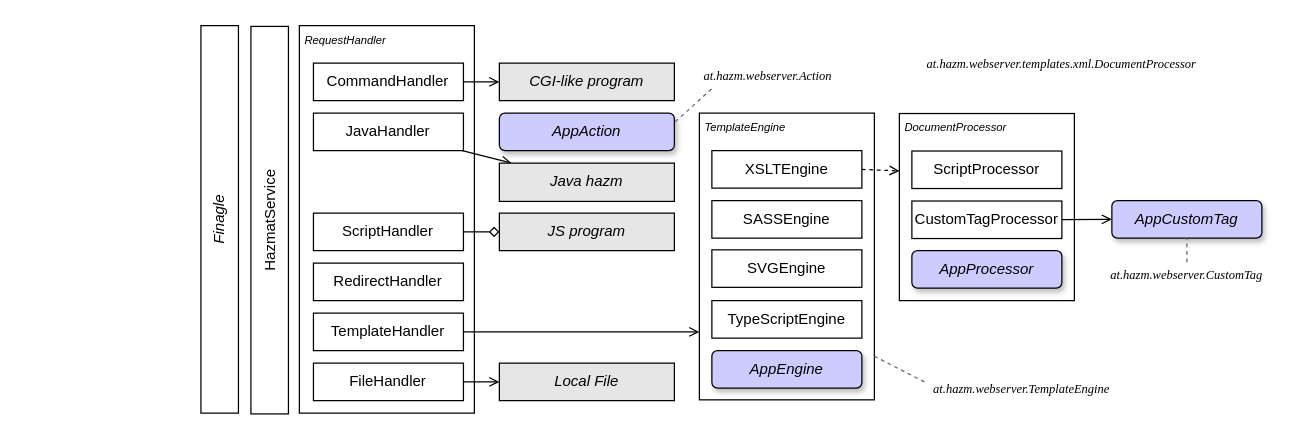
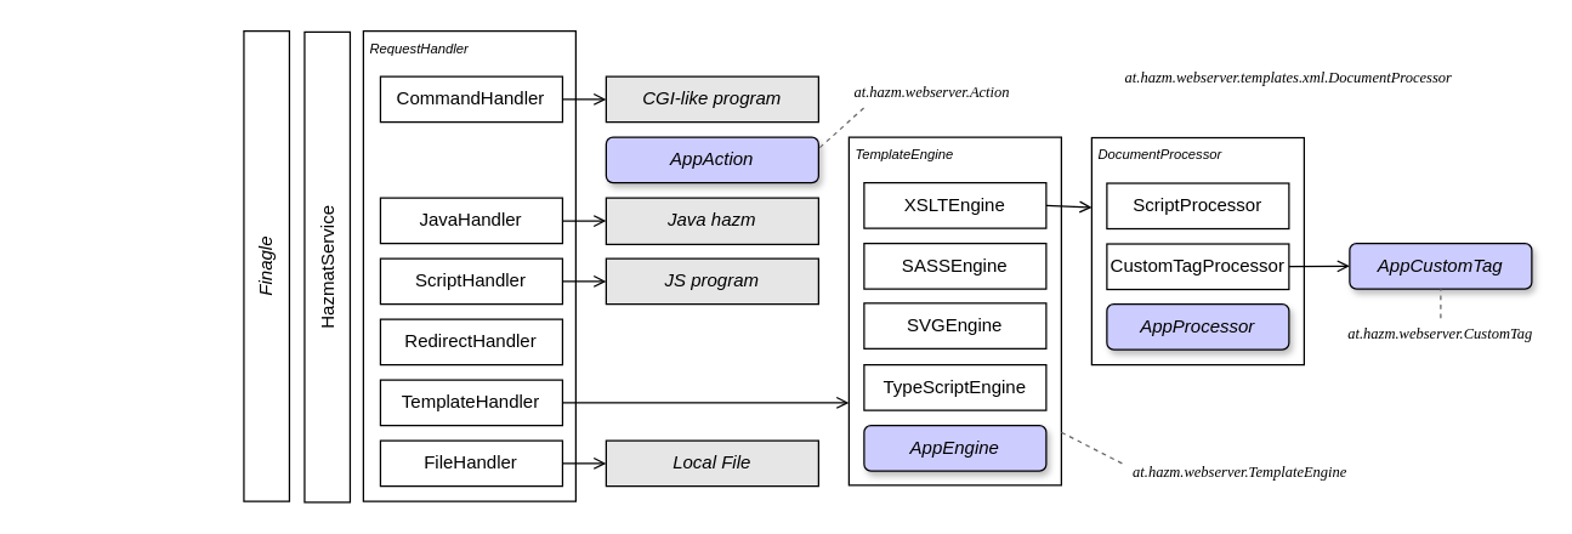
  <mxCell id="0" />
  <mxCell id="1" parent="0" />
  <mxCell id="2" value="Finagle" style="rounded=0;whiteSpace=wrap;html=1;fontStyle=2;rotation=-90;" vertex="1" parent="1"><mxGeometry x="20.25" y="160" width="310" height="30" as="geometry" /></mxCell>
  <mxCell id="3" value="HazmatService" style="rounded=0;whiteSpace=wrap;html=1;rotation=-90;" vertex="1" parent="1"><mxGeometry x="60.25" y="160.63" width="310" height="30" as="geometry" /></mxCell>
  <mxCell id="4" value="&amp;nbsp;RequestHandler" style="rounded=0;whiteSpace=wrap;html=1;fontStyle=2;fontSize=9;verticalAlign=top;align=left;rotation=0;strokeColor=#000000;" vertex="1" parent="1"><mxGeometry x="239" y="20" width="140" height="310" as="geometry" /></mxCell>
  <mxCell id="5" style="edgeStyle=none;rounded=0;orthogonalLoop=1;jettySize=auto;html=1;entryX=0;entryY=0.5;entryDx=0;entryDy=0;fontSize=12;endArrow=open;endFill=0;" edge="1" parent="1" source="6" target="16"><mxGeometry relative="1" as="geometry" /></mxCell>
  <mxCell id="6" value="CommandHandler" style="rounded=0;whiteSpace=wrap;html=1;fontSize=12;" vertex="1" parent="1"><mxGeometry x="250.25" y="50" width="120" height="30" as="geometry" /></mxCell>
  <mxCell id="7" style="edgeStyle=none;rounded=0;orthogonalLoop=1;jettySize=auto;html=1;entryX=0;entryY=0.5;entryDx=0;entryDy=0;fontSize=12;endArrow=open;endFill=0;" edge="1" parent="1" source="8" target="18"><mxGeometry relative="1" as="geometry" /></mxCell>
  <mxCell id="8" value="FileHandler" style="rounded=0;whiteSpace=wrap;html=1;fontSize=12;" vertex="1" parent="1"><mxGeometry x="250.25" y="290" width="120" height="30" as="geometry" /></mxCell>
  <mxCell id="9" value="RedirectHandler" style="rounded=0;whiteSpace=wrap;html=1;fontSize=12;" vertex="1" parent="1"><mxGeometry x="250.25" y="210" width="120" height="30" as="geometry" /></mxCell>
- <mxCell id="10" style="edgeStyle=none;rounded=0;orthogonalLoop=1;jettySize=auto;html=1;entryX=0;entryY=0.5;entryDx=0;entryDy=0;fontSize=12;endArrow=diamond;endFill=0;exitX=1;exitY=0.5;exitDx=0;exitDy=0;" edge="1" parent="1" source="13" target="17"><mxGeometry relative="1" as="geometry" /></mxCell>
+ <mxCell id="10" style="edgeStyle=none;rounded=0;orthogonalLoop=1;jettySize=auto;html=1;entryX=0;entryY=0.5;entryDx=0;entryDy=0;fontSize=12;endArrow=open;endFill=0;exitX=1;exitY=0.5;exitDx=0;exitDy=0;" edge="1" parent="1" source="13" target="17"><mxGeometry relative="1" as="geometry" /></mxCell>
  <mxCell id="11" style="edgeStyle=none;rounded=0;orthogonalLoop=1;jettySize=auto;html=1;fontSize=12;endArrow=open;endFill=0;" edge="1" parent="1" source="12" target="19"><mxGeometry relative="1" as="geometry" /></mxCell>
- <mxCell id="12" value="JavaHandler" style="rounded=0;whiteSpace=wrap;html=1;fontSize=12;" vertex="1" parent="1"><mxGeometry x="250.25" y="90" width="120" height="30" as="geometry" /></mxCell>
+ <mxCell id="12" value="JavaHandler" style="rounded=0;whiteSpace=wrap;html=1;fontSize=12;" vertex="1" parent="1"><mxGeometry x="250.25" y="130" width="120" height="30" as="geometry" /></mxCell>
  <mxCell id="13" value="ScriptHandler" style="rounded=0;whiteSpace=wrap;html=1;fontSize=12;" vertex="1" parent="1"><mxGeometry x="250.25" y="170" width="120" height="30" as="geometry" /></mxCell>
  <mxCell id="14" style="edgeStyle=none;rounded=0;orthogonalLoop=1;jettySize=auto;html=1;fontSize=12;endArrow=open;endFill=0;" edge="1" parent="1" source="15"><mxGeometry relative="1" as="geometry"><mxPoint x="559" y="265" as="targetPoint" /></mxGeometry></mxCell>
  <mxCell id="15" value="TemplateHandler" style="rounded=0;whiteSpace=wrap;html=1;fontSize=12;" vertex="1" parent="1"><mxGeometry x="250.25" y="250" width="120" height="30" as="geometry" /></mxCell>
  <mxCell id="16" value="CGI-like program" style="rounded=0;whiteSpace=wrap;html=1;fontSize=12;fontStyle=2;fillColor=#E6E6E6;" vertex="1" parent="1"><mxGeometry x="399" y="50" width="140" height="30" as="geometry" /></mxCell>
  <mxCell id="17" value="JS program" style="rounded=0;whiteSpace=wrap;html=1;fontSize=12;fontStyle=2;fillColor=#E6E6E6;" vertex="1" parent="1"><mxGeometry x="399" y="170" width="140" height="30" as="geometry" /></mxCell>
  <mxCell id="18" value="Local File" style="rounded=0;whiteSpace=wrap;html=1;fontSize=12;fontStyle=2;fillColor=#E6E6E6;" vertex="1" parent="1"><mxGeometry x="399" y="290" width="140" height="30" as="geometry" /></mxCell>
  <mxCell id="19" value="Java hazm" style="rounded=0;whiteSpace=wrap;html=1;fontSize=12;fontStyle=2;fillColor=#E6E6E6;" vertex="1" parent="1"><mxGeometry x="399" y="130" width="140" height="30.63" as="geometry" /></mxCell>
  <mxCell id="20" value="&amp;nbsp;TemplateEngine" style="rounded=0;whiteSpace=wrap;html=1;fontStyle=2;fontSize=9;verticalAlign=top;align=left;rotation=0;strokeColor=#000000;" vertex="1" parent="1"><mxGeometry x="559" y="90" width="140" height="229.37" as="geometry" /></mxCell>
- <mxCell id="21" style="edgeStyle=none;rounded=0;orthogonalLoop=1;jettySize=auto;html=1;fontSize=12;endArrow=open;endFill=0;exitX=1;exitY=0.5;exitDx=0;exitDy=0;entryX=0.001;entryY=0.307;entryDx=0;entryDy=0;entryPerimeter=0;dashed=1;" edge="1" parent="1" source="22" target="26"><mxGeometry relative="1" as="geometry"><mxPoint x="709" y="145" as="targetPoint" /></mxGeometry></mxCell>
+ <mxCell id="21" style="edgeStyle=none;rounded=0;orthogonalLoop=1;jettySize=auto;html=1;fontSize=12;endArrow=open;endFill=0;exitX=1;exitY=0.5;exitDx=0;exitDy=0;entryX=0.001;entryY=0.307;entryDx=0;entryDy=0;entryPerimeter=0;" edge="1" parent="1" source="22" target="26"><mxGeometry relative="1" as="geometry"><mxPoint x="709" y="145" as="targetPoint" /></mxGeometry></mxCell>
  <mxCell id="22" value="XSLTEngine" style="rounded=0;whiteSpace=wrap;html=1;fontSize=12;" vertex="1" parent="1"><mxGeometry x="569" y="120" width="120" height="30" as="geometry" /></mxCell>
  <mxCell id="23" value="SASSEngine" style="rounded=0;whiteSpace=wrap;html=1;fontSize=12;" vertex="1" parent="1"><mxGeometry x="569" y="160" width="120" height="30" as="geometry" /></mxCell>
  <mxCell id="24" value="SVGEngine" style="rounded=0;whiteSpace=wrap;html=1;fontSize=12;" vertex="1" parent="1"><mxGeometry x="569" y="199.37" width="120" height="30" as="geometry" /></mxCell>
  <mxCell id="25" value="TypeScriptEngine" style="rounded=0;whiteSpace=wrap;html=1;fontSize=12;" vertex="1" parent="1"><mxGeometry x="569" y="240" width="120" height="30" as="geometry" /></mxCell>
  <mxCell id="26" value="&amp;nbsp;DocumentProcessor" style="rounded=0;whiteSpace=wrap;html=1;fontStyle=2;fontSize=9;verticalAlign=top;align=left;rotation=0;strokeColor=#000000;" vertex="1" parent="1"><mxGeometry x="719" y="90.32" width="140" height="149.68" as="geometry" /></mxCell>
  <mxCell id="27" value="ScriptProcessor" style="rounded=0;whiteSpace=wrap;html=1;fontSize=12;" vertex="1" parent="1"><mxGeometry x="729" y="120.32" width="120" height="30" as="geometry" /></mxCell>
  <mxCell id="28" style="edgeStyle=none;rounded=0;orthogonalLoop=1;jettySize=auto;html=1;entryX=0;entryY=0.5;entryDx=0;entryDy=0;fontFamily=Times New Roman;fontSize=10;endArrow=open;endFill=0;strokeColor=#000000;" edge="1" parent="1" source="29" target="31"><mxGeometry relative="1" as="geometry"><mxPoint x="879.56" y="173.78" as="targetPoint" /></mxGeometry></mxCell>
  <mxCell id="29" value="CustomTagProcessor" style="rounded=0;whiteSpace=wrap;html=1;fontSize=12;" vertex="1" parent="1"><mxGeometry x="729" y="160.32" width="120" height="30" as="geometry" /></mxCell>
  <mxCell id="30" value="AppAction" style="rounded=1;whiteSpace=wrap;html=1;fontSize=12;fontStyle=2;shadow=1;fillColor=#CCCCFF;" vertex="1" parent="1"><mxGeometry x="399" y="90" width="140" height="30" as="geometry" /></mxCell>
  <mxCell id="31" value="AppCustomTag" style="rounded=1;whiteSpace=wrap;html=1;fontSize=12;fontStyle=2;shadow=1;fillColor=#CCCCFF;" vertex="1" parent="1"><mxGeometry x="889" y="160" width="120" height="30" as="geometry" /></mxCell>
  <mxCell id="32" style="edgeStyle=none;rounded=0;orthogonalLoop=1;jettySize=auto;html=1;entryX=1;entryY=0.25;entryDx=0;entryDy=0;fontFamily=Times New Roman;fontSize=10;endArrow=none;endFill=0;dashed=1;strokeColor=#666666;exitX=0.152;exitY=1.037;exitDx=0;exitDy=0;exitPerimeter=0;" edge="1" parent="1" source="33" target="30"><mxGeometry relative="1" as="geometry"><mxPoint x="655.04" y="48.53" as="targetPoint" /></mxGeometry></mxCell>
  <mxCell id="33" value="at.hazm.webserver.Action" style="text;html=1;strokeColor=none;fillColor=none;align=center;verticalAlign=middle;whiteSpace=wrap;rounded=0;shadow=1;fontSize=10;fontStyle=2;fontFamily=Times New Roman;" vertex="1" parent="1"><mxGeometry x="549" y="50" width="130" height="20" as="geometry" /></mxCell>
  <mxCell id="34" style="edgeStyle=none;rounded=0;orthogonalLoop=1;jettySize=auto;html=1;entryX=0.5;entryY=1;entryDx=0;entryDy=0;dashed=1;fontFamily=Times New Roman;fontSize=10;endArrow=none;endFill=0;strokeColor=#666666;" edge="1" parent="1" source="35" target="31"><mxGeometry relative="1" as="geometry"><mxPoint x="959.36" y="239.56" as="targetPoint" /></mxGeometry></mxCell>
  <mxCell id="35" value="at.hazm.webserver.CustomTag" style="text;html=1;strokeColor=none;fillColor=none;align=center;verticalAlign=middle;whiteSpace=wrap;rounded=0;shadow=1;fontSize=10;fontStyle=2;fontFamily=Times New Roman;" vertex="1" parent="1"><mxGeometry x="884" y="209.37" width="130" height="20" as="geometry" /></mxCell>
  <mxCell id="36" style="edgeStyle=none;rounded=0;orthogonalLoop=1;jettySize=auto;html=1;entryX=1;entryY=0.848;entryDx=0;entryDy=0;dashed=1;fontFamily=Times New Roman;fontSize=10;endArrow=none;endFill=0;strokeColor=#666666;entryPerimeter=0;exitX=0;exitY=0.25;exitDx=0;exitDy=0;" edge="1" parent="1" source="37" target="20"><mxGeometry relative="1" as="geometry" /></mxCell>
  <mxCell id="37" value="at.hazm.webserver.TemplateEngine" style="text;html=1;strokeColor=none;fillColor=none;align=center;verticalAlign=middle;whiteSpace=wrap;rounded=0;shadow=1;fontSize=10;fontStyle=2;fontFamily=Times New Roman;" vertex="1" parent="1"><mxGeometry x="739" y="300" width="156" height="20" as="geometry" /></mxCell>
  <mxCell id="38" value="at.hazm.webserver.templates.xml.DocumentProcessor" style="text;html=1;strokeColor=none;fillColor=none;align=center;verticalAlign=middle;whiteSpace=wrap;rounded=0;shadow=1;fontSize=10;fontStyle=2;fontFamily=Times New Roman;" vertex="1" parent="1"><mxGeometry x="729" y="40" width="240" height="20" as="geometry" /></mxCell>
  <mxCell id="39" value="AppEngine" style="rounded=1;whiteSpace=wrap;html=1;fontSize=12;fontStyle=2;shadow=1;fillColor=#CCCCFF;" vertex="1" parent="1"><mxGeometry x="569" y="280" width="120" height="30" as="geometry" /></mxCell>
  <mxCell id="40" value="AppProcessor" style="rounded=1;whiteSpace=wrap;html=1;fontSize=12;fontStyle=2;shadow=1;fillColor=#CCCCFF;" vertex="1" parent="1"><mxGeometry x="729" y="200" width="120" height="30" as="geometry" /></mxCell>
  <mxCell id="41" style="edgeStyle=none;rounded=0;orthogonalLoop=1;jettySize=auto;html=1;exitX=0.5;exitY=0;exitDx=0;exitDy=0;fontFamily=Times New Roman;fontSize=10;endArrow=open;endFill=0;strokeColor=#000000;" edge="1" parent="1" source="37" target="37"><mxGeometry relative="1" as="geometry" /></mxCell>
